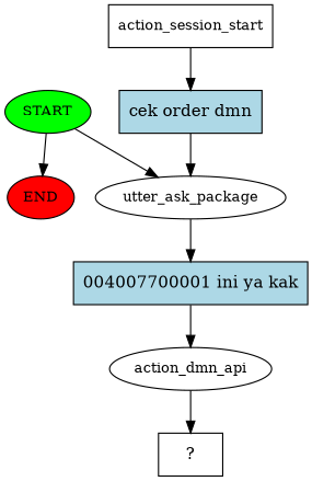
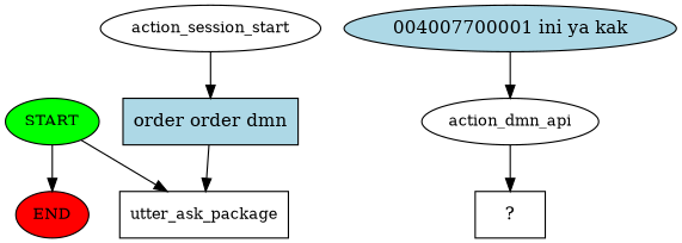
  digraph {
    node [fontsize=12]
    n1 [fillcolor=green label=START style=filled]
    n2 [fillcolor=red label=END style=filled]
-   n3 [label=utter_ask_package]
-   n4 [label=action_session_start shape=box]
-   n5 [fillcolor=lightblue label="cek order dmn" shape=rect style=filled fontsize=""]
-   n6 [fillcolor=lightblue label="004007700001 ini ya kak" shape=rect style=filled fontsize=""]
+   n3 [label=utter_ask_package shape=box]
+   n4 [label=action_session_start]
+   n5 [fillcolor=lightblue label="order order dmn" shape=rect style=filled fontsize=""]
+   n6 [fillcolor=lightblue label="004007700001 ini ya kak" shape=ellipse style=filled fontsize=""]
    n7 [label=action_dmn_api]
    n8 [label="  ?  " shape=rect fontsize=""]
    n1 -> n2
    n1 -> n3
-   n3 -> n6
    n4 -> n5
    n5 -> n3
    n6 -> n7
    n7 -> n8
  }
